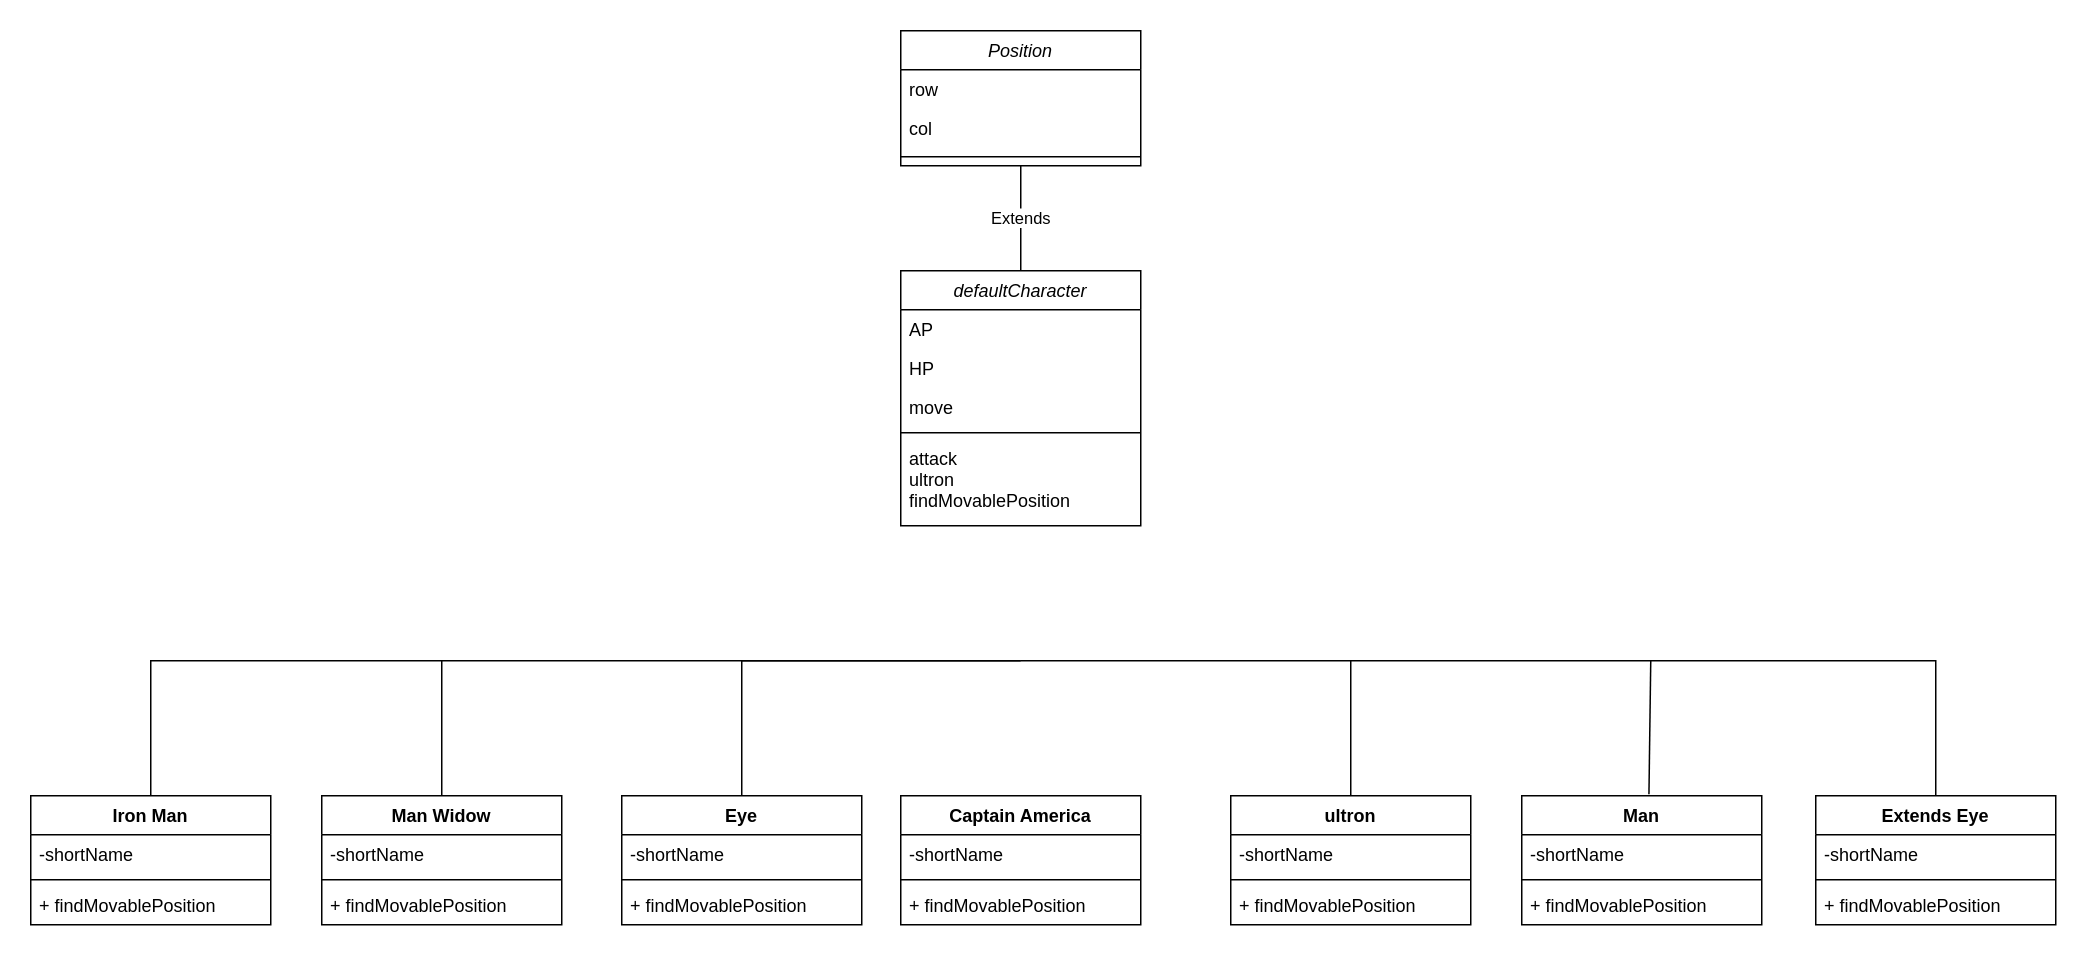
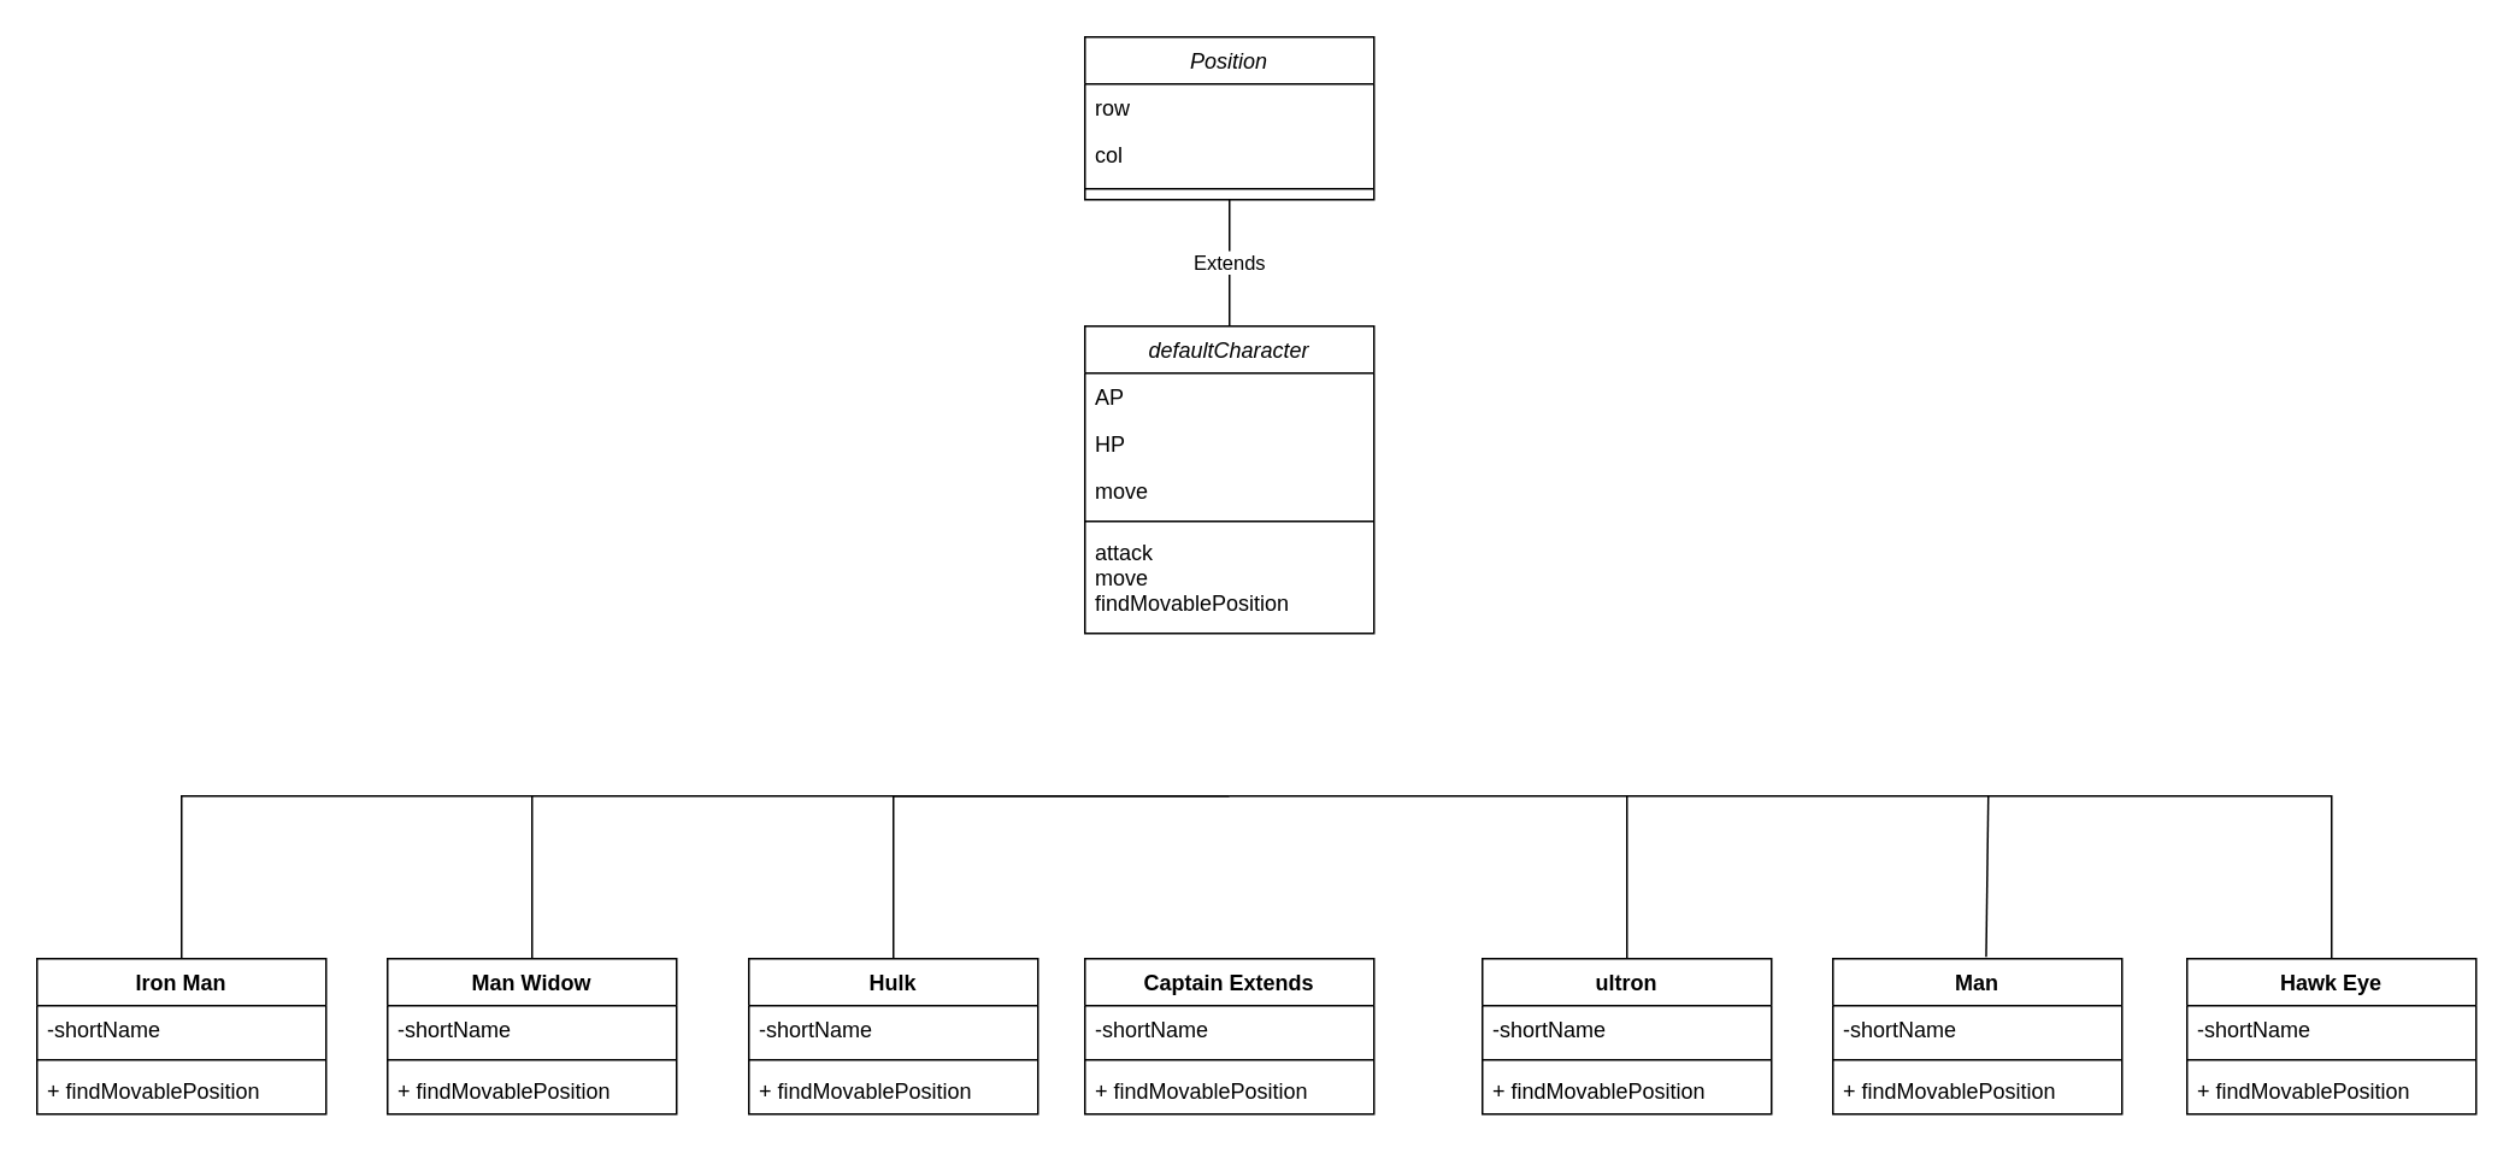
  <mxCell id="0" />
  <mxCell id="1" parent="0" />
  <mxCell id="2" value="defaultCharacter" style="swimlane;fontStyle=2;align=center;verticalAlign=top;childLayout=stackLayout;horizontal=1;startSize=26;horizontalStack=0;resizeParent=1;resizeLast=0;collapsible=1;marginBottom=0;rounded=0;shadow=0;strokeWidth=1;" vertex="1" parent="1"><mxGeometry x="600" y="180" width="160" height="170" as="geometry"><mxRectangle x="230" y="140" width="160" height="26" as="alternateBounds" /></mxGeometry></mxCell>
  <mxCell id="3" value="AP" style="text;align=left;verticalAlign=top;spacingLeft=4;spacingRight=4;overflow=hidden;rotatable=0;points=[[0,0.5],[1,0.5]];portConstraint=eastwest;" vertex="1" parent="2"><mxGeometry y="26" width="160" height="26" as="geometry" /></mxCell>
  <mxCell id="4" value="HP" style="text;align=left;verticalAlign=top;spacingLeft=4;spacingRight=4;overflow=hidden;rotatable=0;points=[[0,0.5],[1,0.5]];portConstraint=eastwest;rounded=0;shadow=0;html=0;" vertex="1" parent="2"><mxGeometry y="52" width="160" height="26" as="geometry" /></mxCell>
  <mxCell id="5" value="move" style="text;align=left;verticalAlign=top;spacingLeft=4;spacingRight=4;overflow=hidden;rotatable=0;points=[[0,0.5],[1,0.5]];portConstraint=eastwest;rounded=0;shadow=0;html=0;" vertex="1" parent="2"><mxGeometry y="78" width="160" height="26" as="geometry" /></mxCell>
  <mxCell id="6" value="" style="line;html=1;strokeWidth=1;align=left;verticalAlign=middle;spacingTop=-1;spacingLeft=3;spacingRight=3;rotatable=0;labelPosition=right;points=[];portConstraint=eastwest;" vertex="1" parent="2"><mxGeometry y="104" width="160" height="8" as="geometry" /></mxCell>
- <mxCell id="7" value="attack&#10;ultron&#10;findMovablePosition" style="text;align=left;verticalAlign=top;spacingLeft=4;spacingRight=4;overflow=hidden;rotatable=0;points=[[0,0.5],[1,0.5]];portConstraint=eastwest;" vertex="1" parent="2"><mxGeometry y="112" width="160" height="58" as="geometry" /></mxCell>
+ <mxCell id="7" value="attack&#10;move&#10;findMovablePosition" style="text;align=left;verticalAlign=top;spacingLeft=4;spacingRight=4;overflow=hidden;rotatable=0;points=[[0,0.5],[1,0.5]];portConstraint=eastwest;" vertex="1" parent="2"><mxGeometry y="112" width="160" height="58" as="geometry" /></mxCell>
  <mxCell id="8" value="Position" style="swimlane;fontStyle=2;align=center;verticalAlign=top;childLayout=stackLayout;horizontal=1;startSize=26;horizontalStack=0;resizeParent=1;resizeLast=0;collapsible=1;marginBottom=0;rounded=0;shadow=0;strokeWidth=1;" vertex="1" parent="1"><mxGeometry x="600" y="20" width="160" height="90" as="geometry"><mxRectangle x="230" y="140" width="160" height="26" as="alternateBounds" /></mxGeometry></mxCell>
  <mxCell id="9" value="row" style="text;align=left;verticalAlign=top;spacingLeft=4;spacingRight=4;overflow=hidden;rotatable=0;points=[[0,0.5],[1,0.5]];portConstraint=eastwest;" vertex="1" parent="8"><mxGeometry y="26" width="160" height="26" as="geometry" /></mxCell>
  <mxCell id="10" value="col" style="text;align=left;verticalAlign=top;spacingLeft=4;spacingRight=4;overflow=hidden;rotatable=0;points=[[0,0.5],[1,0.5]];portConstraint=eastwest;rounded=0;shadow=0;html=0;" vertex="1" parent="8"><mxGeometry y="52" width="160" height="26" as="geometry" /></mxCell>
  <mxCell id="11" value="" style="line;html=1;strokeWidth=1;align=left;verticalAlign=middle;spacingTop=-1;spacingLeft=3;spacingRight=3;rotatable=0;labelPosition=right;points=[];portConstraint=eastwest;" vertex="1" parent="8"><mxGeometry y="78" width="160" height="12" as="geometry" /></mxCell>
  <mxCell id="12" value="Extends" style="endArrow=none;endSize=16;endFill=0;html=1;rounded=0;entryX=0.5;entryY=1;entryDx=0;entryDy=0;exitX=0.5;exitY=0;exitDx=0;exitDy=0;" edge="1" parent="1" source="2" target="8"><mxGeometry width="160" relative="1" as="geometry"><mxPoint x="600" y="560" as="sourcePoint" /><mxPoint x="760" y="560" as="targetPoint" /></mxGeometry></mxCell>
  <mxCell id="13" value="Man Widow&lt;br&gt;" style="swimlane;fontStyle=1;align=center;verticalAlign=top;childLayout=stackLayout;horizontal=1;startSize=26;horizontalStack=0;resizeParent=1;resizeParentMax=0;resizeLast=0;collapsible=1;marginBottom=0;whiteSpace=wrap;html=1;" vertex="1" parent="1"><mxGeometry x="214" y="530" width="160" height="86" as="geometry" /></mxCell>
  <mxCell id="14" value="-shortName" style="text;strokeColor=none;fillColor=none;align=left;verticalAlign=top;spacingLeft=4;spacingRight=4;overflow=hidden;rotatable=0;points=[[0,0.5],[1,0.5]];portConstraint=eastwest;whiteSpace=wrap;html=1;" vertex="1" parent="13"><mxGeometry y="26" width="160" height="26" as="geometry" /></mxCell>
  <mxCell id="15" value="" style="line;strokeWidth=1;fillColor=none;align=left;verticalAlign=middle;spacingTop=-1;spacingLeft=3;spacingRight=3;rotatable=0;labelPosition=right;points=[];portConstraint=eastwest;strokeColor=inherit;" vertex="1" parent="13"><mxGeometry y="52" width="160" height="8" as="geometry" /></mxCell>
  <mxCell id="16" value="+ findMovablePosition" style="text;strokeColor=none;fillColor=none;align=left;verticalAlign=top;spacingLeft=4;spacingRight=4;overflow=hidden;rotatable=0;points=[[0,0.5],[1,0.5]];portConstraint=eastwest;whiteSpace=wrap;html=1;" vertex="1" parent="13"><mxGeometry y="60" width="160" height="26" as="geometry" /></mxCell>
- <mxCell id="17" value="Eye" style="swimlane;fontStyle=1;align=center;verticalAlign=top;childLayout=stackLayout;horizontal=1;startSize=26;horizontalStack=0;resizeParent=1;resizeParentMax=0;resizeLast=0;collapsible=1;marginBottom=0;whiteSpace=wrap;html=1;" vertex="1" parent="1"><mxGeometry x="414" y="530" width="160" height="86" as="geometry" /></mxCell>
+ <mxCell id="17" value="Hulk" style="swimlane;fontStyle=1;align=center;verticalAlign=top;childLayout=stackLayout;horizontal=1;startSize=26;horizontalStack=0;resizeParent=1;resizeParentMax=0;resizeLast=0;collapsible=1;marginBottom=0;whiteSpace=wrap;html=1;" vertex="1" parent="1"><mxGeometry x="414" y="530" width="160" height="86" as="geometry" /></mxCell>
  <mxCell id="18" value="-shortName" style="text;strokeColor=none;fillColor=none;align=left;verticalAlign=top;spacingLeft=4;spacingRight=4;overflow=hidden;rotatable=0;points=[[0,0.5],[1,0.5]];portConstraint=eastwest;whiteSpace=wrap;html=1;" vertex="1" parent="17"><mxGeometry y="26" width="160" height="26" as="geometry" /></mxCell>
  <mxCell id="19" value="" style="line;strokeWidth=1;fillColor=none;align=left;verticalAlign=middle;spacingTop=-1;spacingLeft=3;spacingRight=3;rotatable=0;labelPosition=right;points=[];portConstraint=eastwest;strokeColor=inherit;" vertex="1" parent="17"><mxGeometry y="52" width="160" height="8" as="geometry" /></mxCell>
  <mxCell id="20" value="+ findMovablePosition" style="text;strokeColor=none;fillColor=none;align=left;verticalAlign=top;spacingLeft=4;spacingRight=4;overflow=hidden;rotatable=0;points=[[0,0.5],[1,0.5]];portConstraint=eastwest;whiteSpace=wrap;html=1;" vertex="1" parent="17"><mxGeometry y="60" width="160" height="26" as="geometry" /></mxCell>
- <mxCell id="21" value="Captain America" style="swimlane;fontStyle=1;align=center;verticalAlign=top;childLayout=stackLayout;horizontal=1;startSize=26;horizontalStack=0;resizeParent=1;resizeParentMax=0;resizeLast=0;collapsible=1;marginBottom=0;whiteSpace=wrap;html=1;" vertex="1" parent="1"><mxGeometry x="600" y="530" width="160" height="86" as="geometry" /></mxCell>
+ <mxCell id="21" value="Captain Extends" style="swimlane;fontStyle=1;align=center;verticalAlign=top;childLayout=stackLayout;horizontal=1;startSize=26;horizontalStack=0;resizeParent=1;resizeParentMax=0;resizeLast=0;collapsible=1;marginBottom=0;whiteSpace=wrap;html=1;" vertex="1" parent="1"><mxGeometry x="600" y="530" width="160" height="86" as="geometry" /></mxCell>
  <mxCell id="22" value="-shortName" style="text;strokeColor=none;fillColor=none;align=left;verticalAlign=top;spacingLeft=4;spacingRight=4;overflow=hidden;rotatable=0;points=[[0,0.5],[1,0.5]];portConstraint=eastwest;whiteSpace=wrap;html=1;" vertex="1" parent="21"><mxGeometry y="26" width="160" height="26" as="geometry" /></mxCell>
  <mxCell id="23" value="" style="line;strokeWidth=1;fillColor=none;align=left;verticalAlign=middle;spacingTop=-1;spacingLeft=3;spacingRight=3;rotatable=0;labelPosition=right;points=[];portConstraint=eastwest;strokeColor=inherit;" vertex="1" parent="21"><mxGeometry y="52" width="160" height="8" as="geometry" /></mxCell>
  <mxCell id="24" value="+ findMovablePosition" style="text;strokeColor=none;fillColor=none;align=left;verticalAlign=top;spacingLeft=4;spacingRight=4;overflow=hidden;rotatable=0;points=[[0,0.5],[1,0.5]];portConstraint=eastwest;whiteSpace=wrap;html=1;" vertex="1" parent="21"><mxGeometry y="60" width="160" height="26" as="geometry" /></mxCell>
  <mxCell id="25" value="Iron Man" style="swimlane;fontStyle=1;align=center;verticalAlign=top;childLayout=stackLayout;horizontal=1;startSize=26;horizontalStack=0;resizeParent=1;resizeParentMax=0;resizeLast=0;collapsible=1;marginBottom=0;whiteSpace=wrap;html=1;" vertex="1" parent="1"><mxGeometry x="20" y="530" width="160" height="86" as="geometry" /></mxCell>
  <mxCell id="26" value="-shortName" style="text;strokeColor=none;fillColor=none;align=left;verticalAlign=top;spacingLeft=4;spacingRight=4;overflow=hidden;rotatable=0;points=[[0,0.5],[1,0.5]];portConstraint=eastwest;whiteSpace=wrap;html=1;" vertex="1" parent="25"><mxGeometry y="26" width="160" height="26" as="geometry" /></mxCell>
  <mxCell id="27" value="" style="line;strokeWidth=1;fillColor=none;align=left;verticalAlign=middle;spacingTop=-1;spacingLeft=3;spacingRight=3;rotatable=0;labelPosition=right;points=[];portConstraint=eastwest;strokeColor=inherit;" vertex="1" parent="25"><mxGeometry y="52" width="160" height="8" as="geometry" /></mxCell>
  <mxCell id="28" value="+ findMovablePosition" style="text;strokeColor=none;fillColor=none;align=left;verticalAlign=top;spacingLeft=4;spacingRight=4;overflow=hidden;rotatable=0;points=[[0,0.5],[1,0.5]];portConstraint=eastwest;whiteSpace=wrap;html=1;" vertex="1" parent="25"><mxGeometry y="60" width="160" height="26" as="geometry" /></mxCell>
- <mxCell id="29" value="Extends Eye" style="swimlane;fontStyle=1;align=center;verticalAlign=top;childLayout=stackLayout;horizontal=1;startSize=26;horizontalStack=0;resizeParent=1;resizeParentMax=0;resizeLast=0;collapsible=1;marginBottom=0;whiteSpace=wrap;html=1;" vertex="1" parent="1"><mxGeometry x="1210" y="530" width="160" height="86" as="geometry" /></mxCell>
+ <mxCell id="29" value="Hawk Eye" style="swimlane;fontStyle=1;align=center;verticalAlign=top;childLayout=stackLayout;horizontal=1;startSize=26;horizontalStack=0;resizeParent=1;resizeParentMax=0;resizeLast=0;collapsible=1;marginBottom=0;whiteSpace=wrap;html=1;" vertex="1" parent="1"><mxGeometry x="1210" y="530" width="160" height="86" as="geometry" /></mxCell>
  <mxCell id="30" value="-shortName" style="text;strokeColor=none;fillColor=none;align=left;verticalAlign=top;spacingLeft=4;spacingRight=4;overflow=hidden;rotatable=0;points=[[0,0.5],[1,0.5]];portConstraint=eastwest;whiteSpace=wrap;html=1;" vertex="1" parent="29"><mxGeometry y="26" width="160" height="26" as="geometry" /></mxCell>
  <mxCell id="31" value="" style="line;strokeWidth=1;fillColor=none;align=left;verticalAlign=middle;spacingTop=-1;spacingLeft=3;spacingRight=3;rotatable=0;labelPosition=right;points=[];portConstraint=eastwest;strokeColor=inherit;" vertex="1" parent="29"><mxGeometry y="52" width="160" height="8" as="geometry" /></mxCell>
  <mxCell id="32" value="+ findMovablePosition" style="text;strokeColor=none;fillColor=none;align=left;verticalAlign=top;spacingLeft=4;spacingRight=4;overflow=hidden;rotatable=0;points=[[0,0.5],[1,0.5]];portConstraint=eastwest;whiteSpace=wrap;html=1;" vertex="1" parent="29"><mxGeometry y="60" width="160" height="26" as="geometry" /></mxCell>
  <mxCell id="33" value="Man" style="swimlane;fontStyle=1;align=center;verticalAlign=top;childLayout=stackLayout;horizontal=1;startSize=26;horizontalStack=0;resizeParent=1;resizeParentMax=0;resizeLast=0;collapsible=1;marginBottom=0;whiteSpace=wrap;html=1;" vertex="1" parent="1"><mxGeometry x="1014" y="530" width="160" height="86" as="geometry" /></mxCell>
  <mxCell id="34" value="-shortName" style="text;strokeColor=none;fillColor=none;align=left;verticalAlign=top;spacingLeft=4;spacingRight=4;overflow=hidden;rotatable=0;points=[[0,0.5],[1,0.5]];portConstraint=eastwest;whiteSpace=wrap;html=1;" vertex="1" parent="33"><mxGeometry y="26" width="160" height="26" as="geometry" /></mxCell>
  <mxCell id="35" value="" style="line;strokeWidth=1;fillColor=none;align=left;verticalAlign=middle;spacingTop=-1;spacingLeft=3;spacingRight=3;rotatable=0;labelPosition=right;points=[];portConstraint=eastwest;strokeColor=inherit;" vertex="1" parent="33"><mxGeometry y="52" width="160" height="8" as="geometry" /></mxCell>
  <mxCell id="36" value="+ findMovablePosition" style="text;strokeColor=none;fillColor=none;align=left;verticalAlign=top;spacingLeft=4;spacingRight=4;overflow=hidden;rotatable=0;points=[[0,0.5],[1,0.5]];portConstraint=eastwest;whiteSpace=wrap;html=1;" vertex="1" parent="33"><mxGeometry y="60" width="160" height="26" as="geometry" /></mxCell>
  <mxCell id="37" value="ultron" style="swimlane;fontStyle=1;align=center;verticalAlign=top;childLayout=stackLayout;horizontal=1;startSize=26;horizontalStack=0;resizeParent=1;resizeParentMax=0;resizeLast=0;collapsible=1;marginBottom=0;whiteSpace=wrap;html=1;" vertex="1" parent="1"><mxGeometry x="820" y="530" width="160" height="86" as="geometry" /></mxCell>
  <mxCell id="38" value="-shortName" style="text;strokeColor=none;fillColor=none;align=left;verticalAlign=top;spacingLeft=4;spacingRight=4;overflow=hidden;rotatable=0;points=[[0,0.5],[1,0.5]];portConstraint=eastwest;whiteSpace=wrap;html=1;" vertex="1" parent="37"><mxGeometry y="26" width="160" height="26" as="geometry" /></mxCell>
  <mxCell id="39" value="" style="line;strokeWidth=1;fillColor=none;align=left;verticalAlign=middle;spacingTop=-1;spacingLeft=3;spacingRight=3;rotatable=0;labelPosition=right;points=[];portConstraint=eastwest;strokeColor=inherit;" vertex="1" parent="37"><mxGeometry y="52" width="160" height="8" as="geometry" /></mxCell>
  <mxCell id="40" value="+ findMovablePosition" style="text;strokeColor=none;fillColor=none;align=left;verticalAlign=top;spacingLeft=4;spacingRight=4;overflow=hidden;rotatable=0;points=[[0,0.5],[1,0.5]];portConstraint=eastwest;whiteSpace=wrap;html=1;" vertex="1" parent="37"><mxGeometry y="60" width="160" height="26" as="geometry" /></mxCell>
  <mxCell id="41" value="" style="endArrow=none;html=1;rounded=0;exitX=0.5;exitY=0;exitDx=0;exitDy=0;" edge="1" parent="1" source="25"><mxGeometry width="50" height="50" relative="1" as="geometry"><mxPoint x="720" y="520" as="sourcePoint" /><mxPoint x="680" y="440" as="targetPoint" /><Array as="points"><mxPoint x="100" y="440" /></Array></mxGeometry></mxCell>
  <mxCell id="42" value="" style="endArrow=none;html=1;rounded=0;exitX=0.5;exitY=0;exitDx=0;exitDy=0;" edge="1" parent="1" source="13"><mxGeometry width="50" height="50" relative="1" as="geometry"><mxPoint x="620" y="520" as="sourcePoint" /><mxPoint x="294" y="440" as="targetPoint" /></mxGeometry></mxCell>
  <mxCell id="43" value="" style="endArrow=none;html=1;rounded=0;exitX=0.5;exitY=0;exitDx=0;exitDy=0;" edge="1" parent="1" source="17"><mxGeometry width="50" height="50" relative="1" as="geometry"><mxPoint x="180" y="390" as="sourcePoint" /><mxPoint x="680" y="440" as="targetPoint" /><Array as="points"><mxPoint x="494" y="440" /></Array></mxGeometry></mxCell>
  <mxCell id="44" value="" style="endArrow=none;html=1;rounded=0;exitX=0.5;exitY=0;exitDx=0;exitDy=0;" edge="1" parent="1" source="29"><mxGeometry width="50" height="50" relative="1" as="geometry"><mxPoint x="620" y="520" as="sourcePoint" /><mxPoint x="680" y="440" as="targetPoint" /><Array as="points"><mxPoint x="1290" y="440" /></Array></mxGeometry></mxCell>
  <mxCell id="45" value="" style="endArrow=none;html=1;rounded=0;" edge="1" parent="1" source="37"><mxGeometry width="50" height="50" relative="1" as="geometry"><mxPoint x="620" y="520" as="sourcePoint" /><mxPoint x="900" y="440" as="targetPoint" /></mxGeometry></mxCell>
  <mxCell id="46" value="" style="endArrow=none;html=1;rounded=0;exitX=0.53;exitY=-0.011;exitDx=0;exitDy=0;exitPerimeter=0;" edge="1" parent="1" source="33"><mxGeometry width="50" height="50" relative="1" as="geometry"><mxPoint x="630" y="530" as="sourcePoint" /><mxPoint x="1100" y="440" as="targetPoint" /></mxGeometry></mxCell>
